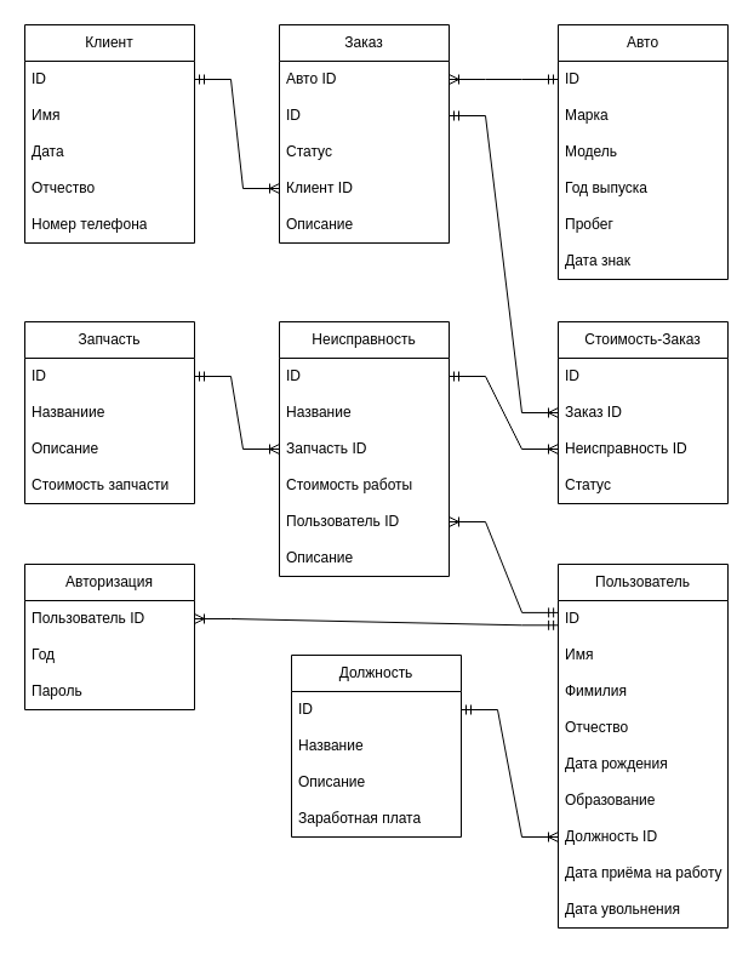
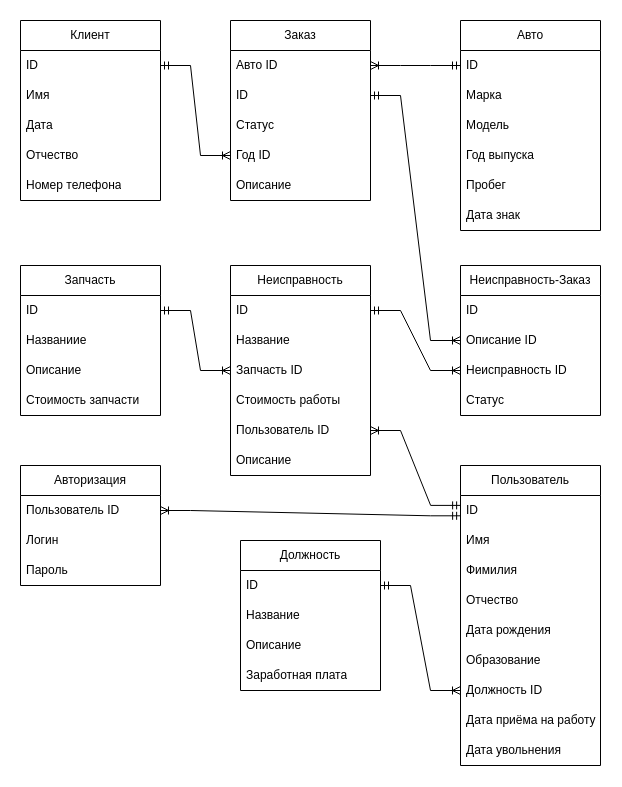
  <mxCell id="0" />
  <mxCell id="1" parent="0" />
  <mxCell id="2" value="Авторизация" style="swimlane;fontStyle=0;childLayout=stackLayout;horizontal=1;startSize=30;horizontalStack=0;resizeParent=1;resizeParentMax=0;resizeLast=0;collapsible=1;marginBottom=0;whiteSpace=wrap;html=1;" parent="1" vertex="1"><mxGeometry x="20" y="465" width="140" height="120" as="geometry" /></mxCell>
  <mxCell id="3" value="Пользователь ID" style="text;strokeColor=none;fillColor=none;align=left;verticalAlign=middle;spacingLeft=4;spacingRight=4;overflow=hidden;points=[[0,0.5],[1,0.5]];portConstraint=eastwest;rotatable=0;whiteSpace=wrap;html=1;" parent="2" vertex="1"><mxGeometry y="30" width="140" height="30" as="geometry" /></mxCell>
- <mxCell id="4" value="Год" style="text;strokeColor=none;fillColor=none;align=left;verticalAlign=middle;spacingLeft=4;spacingRight=4;overflow=hidden;points=[[0,0.5],[1,0.5]];portConstraint=eastwest;rotatable=0;whiteSpace=wrap;html=1;" parent="2" vertex="1"><mxGeometry y="60" width="140" height="30" as="geometry" /></mxCell>
+ <mxCell id="4" value="Логин" style="text;strokeColor=none;fillColor=none;align=left;verticalAlign=middle;spacingLeft=4;spacingRight=4;overflow=hidden;points=[[0,0.5],[1,0.5]];portConstraint=eastwest;rotatable=0;whiteSpace=wrap;html=1;" parent="2" vertex="1"><mxGeometry y="60" width="140" height="30" as="geometry" /></mxCell>
  <mxCell id="5" value="Пароль" style="text;strokeColor=none;fillColor=none;align=left;verticalAlign=middle;spacingLeft=4;spacingRight=4;overflow=hidden;points=[[0,0.5],[1,0.5]];portConstraint=eastwest;rotatable=0;whiteSpace=wrap;html=1;" parent="2" vertex="1"><mxGeometry y="90" width="140" height="30" as="geometry" /></mxCell>
  <mxCell id="6" value="Пользователь" style="swimlane;fontStyle=0;childLayout=stackLayout;horizontal=1;startSize=30;horizontalStack=0;resizeParent=1;resizeParentMax=0;resizeLast=0;collapsible=1;marginBottom=0;whiteSpace=wrap;html=1;" parent="1" vertex="1"><mxGeometry x="460" y="465" width="140" height="300" as="geometry" /></mxCell>
  <mxCell id="7" value="ID" style="text;strokeColor=none;fillColor=none;align=left;verticalAlign=middle;spacingLeft=4;spacingRight=4;overflow=hidden;points=[[0,0.5],[1,0.5]];portConstraint=eastwest;rotatable=0;whiteSpace=wrap;html=1;" parent="6" vertex="1"><mxGeometry y="30" width="140" height="30" as="geometry" /></mxCell>
  <mxCell id="8" value="Имя" style="text;strokeColor=none;fillColor=none;align=left;verticalAlign=middle;spacingLeft=4;spacingRight=4;overflow=hidden;points=[[0,0.5],[1,0.5]];portConstraint=eastwest;rotatable=0;whiteSpace=wrap;html=1;" parent="6" vertex="1"><mxGeometry y="60" width="140" height="30" as="geometry" /></mxCell>
  <mxCell id="9" value="Фимилия" style="text;strokeColor=none;fillColor=none;align=left;verticalAlign=middle;spacingLeft=4;spacingRight=4;overflow=hidden;points=[[0,0.5],[1,0.5]];portConstraint=eastwest;rotatable=0;whiteSpace=wrap;html=1;" parent="6" vertex="1"><mxGeometry y="90" width="140" height="30" as="geometry" /></mxCell>
  <mxCell id="10" value="Отчество" style="text;strokeColor=none;fillColor=none;align=left;verticalAlign=middle;spacingLeft=4;spacingRight=4;overflow=hidden;points=[[0,0.5],[1,0.5]];portConstraint=eastwest;rotatable=0;whiteSpace=wrap;html=1;" parent="6" vertex="1"><mxGeometry y="120" width="140" height="30" as="geometry" /></mxCell>
  <mxCell id="11" value="Дата рождения" style="text;strokeColor=none;fillColor=none;align=left;verticalAlign=middle;spacingLeft=4;spacingRight=4;overflow=hidden;points=[[0,0.5],[1,0.5]];portConstraint=eastwest;rotatable=0;whiteSpace=wrap;html=1;" parent="6" vertex="1"><mxGeometry y="150" width="140" height="30" as="geometry" /></mxCell>
  <mxCell id="12" value="Образование" style="text;strokeColor=none;fillColor=none;align=left;verticalAlign=middle;spacingLeft=4;spacingRight=4;overflow=hidden;points=[[0,0.5],[1,0.5]];portConstraint=eastwest;rotatable=0;whiteSpace=wrap;html=1;" parent="6" vertex="1"><mxGeometry y="180" width="140" height="30" as="geometry" /></mxCell>
  <mxCell id="13" value="Должность ID" style="text;strokeColor=none;fillColor=none;align=left;verticalAlign=middle;spacingLeft=4;spacingRight=4;overflow=hidden;points=[[0,0.5],[1,0.5]];portConstraint=eastwest;rotatable=0;whiteSpace=wrap;html=1;" parent="6" vertex="1"><mxGeometry y="210" width="140" height="30" as="geometry" /></mxCell>
  <mxCell id="14" value="Дата приёма на работу" style="text;strokeColor=none;fillColor=none;align=left;verticalAlign=middle;spacingLeft=4;spacingRight=4;overflow=hidden;points=[[0,0.5],[1,0.5]];portConstraint=eastwest;rotatable=0;whiteSpace=wrap;html=1;" parent="6" vertex="1"><mxGeometry y="240" width="140" height="30" as="geometry" /></mxCell>
  <mxCell id="15" value="Дата увольнения" style="text;strokeColor=none;fillColor=none;align=left;verticalAlign=middle;spacingLeft=4;spacingRight=4;overflow=hidden;points=[[0,0.5],[1,0.5]];portConstraint=eastwest;rotatable=0;whiteSpace=wrap;html=1;" parent="6" vertex="1"><mxGeometry y="270" width="140" height="30" as="geometry" /></mxCell>
  <mxCell id="16" value="Должность" style="swimlane;fontStyle=0;childLayout=stackLayout;horizontal=1;startSize=30;horizontalStack=0;resizeParent=1;resizeParentMax=0;resizeLast=0;collapsible=1;marginBottom=0;whiteSpace=wrap;html=1;" parent="1" vertex="1"><mxGeometry x="240" y="540" width="140" height="150" as="geometry" /></mxCell>
  <mxCell id="17" value="ID" style="text;strokeColor=none;fillColor=none;align=left;verticalAlign=middle;spacingLeft=4;spacingRight=4;overflow=hidden;points=[[0,0.5],[1,0.5]];portConstraint=eastwest;rotatable=0;whiteSpace=wrap;html=1;" parent="16" vertex="1"><mxGeometry y="30" width="140" height="30" as="geometry" /></mxCell>
  <mxCell id="18" value="Название" style="text;strokeColor=none;fillColor=none;align=left;verticalAlign=middle;spacingLeft=4;spacingRight=4;overflow=hidden;points=[[0,0.5],[1,0.5]];portConstraint=eastwest;rotatable=0;whiteSpace=wrap;html=1;" parent="16" vertex="1"><mxGeometry y="60" width="140" height="30" as="geometry" /></mxCell>
  <mxCell id="19" value="Описание" style="text;strokeColor=none;fillColor=none;align=left;verticalAlign=middle;spacingLeft=4;spacingRight=4;overflow=hidden;points=[[0,0.5],[1,0.5]];portConstraint=eastwest;rotatable=0;whiteSpace=wrap;html=1;" parent="16" vertex="1"><mxGeometry y="90" width="140" height="30" as="geometry" /></mxCell>
  <mxCell id="20" value="Заработная плата" style="text;strokeColor=none;fillColor=none;align=left;verticalAlign=middle;spacingLeft=4;spacingRight=4;overflow=hidden;points=[[0,0.5],[1,0.5]];portConstraint=eastwest;rotatable=0;whiteSpace=wrap;html=1;" parent="16" vertex="1"><mxGeometry y="120" width="140" height="30" as="geometry" /></mxCell>
  <mxCell id="21" value="Заказ" style="swimlane;fontStyle=0;childLayout=stackLayout;horizontal=1;startSize=30;horizontalStack=0;resizeParent=1;resizeParentMax=0;resizeLast=0;collapsible=1;marginBottom=0;whiteSpace=wrap;html=1;" parent="1" vertex="1"><mxGeometry x="230" y="20" width="140" height="180" as="geometry" /></mxCell>
  <mxCell id="22" value="Авто ID" style="text;strokeColor=none;fillColor=none;align=left;verticalAlign=middle;spacingLeft=4;spacingRight=4;overflow=hidden;points=[[0,0.5],[1,0.5]];portConstraint=eastwest;rotatable=0;whiteSpace=wrap;html=1;" parent="21" vertex="1"><mxGeometry y="30" width="140" height="30" as="geometry" /></mxCell>
  <mxCell id="23" value="ID" style="text;strokeColor=none;fillColor=none;align=left;verticalAlign=middle;spacingLeft=4;spacingRight=4;overflow=hidden;points=[[0,0.5],[1,0.5]];portConstraint=eastwest;rotatable=0;whiteSpace=wrap;html=1;" parent="21" vertex="1"><mxGeometry y="60" width="140" height="30" as="geometry" /></mxCell>
  <mxCell id="24" value="Статус" style="text;strokeColor=none;fillColor=none;align=left;verticalAlign=middle;spacingLeft=4;spacingRight=4;overflow=hidden;points=[[0,0.5],[1,0.5]];portConstraint=eastwest;rotatable=0;whiteSpace=wrap;html=1;" parent="21" vertex="1"><mxGeometry y="90" width="140" height="30" as="geometry" /></mxCell>
- <mxCell id="25" value="Клиент ID" style="text;strokeColor=none;fillColor=none;align=left;verticalAlign=middle;spacingLeft=4;spacingRight=4;overflow=hidden;points=[[0,0.5],[1,0.5]];portConstraint=eastwest;rotatable=0;whiteSpace=wrap;html=1;" parent="21" vertex="1"><mxGeometry y="120" width="140" height="30" as="geometry" /></mxCell>
+ <mxCell id="25" value="Год ID" style="text;strokeColor=none;fillColor=none;align=left;verticalAlign=middle;spacingLeft=4;spacingRight=4;overflow=hidden;points=[[0,0.5],[1,0.5]];portConstraint=eastwest;rotatable=0;whiteSpace=wrap;html=1;" parent="21" vertex="1"><mxGeometry y="120" width="140" height="30" as="geometry" /></mxCell>
  <mxCell id="26" value="Описание" style="text;strokeColor=none;fillColor=none;align=left;verticalAlign=middle;spacingLeft=4;spacingRight=4;overflow=hidden;points=[[0,0.5],[1,0.5]];portConstraint=eastwest;rotatable=0;whiteSpace=wrap;html=1;" parent="21" vertex="1"><mxGeometry y="150" width="140" height="30" as="geometry" /></mxCell>
  <mxCell id="27" value="Клиент" style="swimlane;fontStyle=0;childLayout=stackLayout;horizontal=1;startSize=30;horizontalStack=0;resizeParent=1;resizeParentMax=0;resizeLast=0;collapsible=1;marginBottom=0;whiteSpace=wrap;html=1;" parent="1" vertex="1"><mxGeometry x="20" y="20" width="140" height="180" as="geometry" /></mxCell>
  <mxCell id="28" value="ID" style="text;strokeColor=none;fillColor=none;align=left;verticalAlign=middle;spacingLeft=4;spacingRight=4;overflow=hidden;points=[[0,0.5],[1,0.5]];portConstraint=eastwest;rotatable=0;whiteSpace=wrap;html=1;" parent="27" vertex="1"><mxGeometry y="30" width="140" height="30" as="geometry" /></mxCell>
  <mxCell id="29" value="Имя" style="text;strokeColor=none;fillColor=none;align=left;verticalAlign=middle;spacingLeft=4;spacingRight=4;overflow=hidden;points=[[0,0.5],[1,0.5]];portConstraint=eastwest;rotatable=0;whiteSpace=wrap;html=1;" parent="27" vertex="1"><mxGeometry y="60" width="140" height="30" as="geometry" /></mxCell>
  <mxCell id="30" value="Дата" style="text;strokeColor=none;fillColor=none;align=left;verticalAlign=middle;spacingLeft=4;spacingRight=4;overflow=hidden;points=[[0,0.5],[1,0.5]];portConstraint=eastwest;rotatable=0;whiteSpace=wrap;html=1;" parent="27" vertex="1"><mxGeometry y="90" width="140" height="30" as="geometry" /></mxCell>
  <mxCell id="31" value="Отчество" style="text;strokeColor=none;fillColor=none;align=left;verticalAlign=middle;spacingLeft=4;spacingRight=4;overflow=hidden;points=[[0,0.5],[1,0.5]];portConstraint=eastwest;rotatable=0;whiteSpace=wrap;html=1;" parent="27" vertex="1"><mxGeometry y="120" width="140" height="30" as="geometry" /></mxCell>
  <mxCell id="32" value="Номер телефона" style="text;strokeColor=none;fillColor=none;align=left;verticalAlign=middle;spacingLeft=4;spacingRight=4;overflow=hidden;points=[[0,0.5],[1,0.5]];portConstraint=eastwest;rotatable=0;whiteSpace=wrap;html=1;" parent="27" vertex="1"><mxGeometry y="150" width="140" height="30" as="geometry" /></mxCell>
  <mxCell id="33" value="Запчасть" style="swimlane;fontStyle=0;childLayout=stackLayout;horizontal=1;startSize=30;horizontalStack=0;resizeParent=1;resizeParentMax=0;resizeLast=0;collapsible=1;marginBottom=0;whiteSpace=wrap;html=1;" parent="1" vertex="1"><mxGeometry x="20" y="265" width="140" height="150" as="geometry" /></mxCell>
  <mxCell id="34" value="ID" style="text;strokeColor=none;fillColor=none;align=left;verticalAlign=middle;spacingLeft=4;spacingRight=4;overflow=hidden;points=[[0,0.5],[1,0.5]];portConstraint=eastwest;rotatable=0;whiteSpace=wrap;html=1;" parent="33" vertex="1"><mxGeometry y="30" width="140" height="30" as="geometry" /></mxCell>
  <mxCell id="35" value="Названиие" style="text;strokeColor=none;fillColor=none;align=left;verticalAlign=middle;spacingLeft=4;spacingRight=4;overflow=hidden;points=[[0,0.5],[1,0.5]];portConstraint=eastwest;rotatable=0;whiteSpace=wrap;html=1;" parent="33" vertex="1"><mxGeometry y="60" width="140" height="30" as="geometry" /></mxCell>
  <mxCell id="36" value="Описание" style="text;strokeColor=none;fillColor=none;align=left;verticalAlign=middle;spacingLeft=4;spacingRight=4;overflow=hidden;points=[[0,0.5],[1,0.5]];portConstraint=eastwest;rotatable=0;whiteSpace=wrap;html=1;" parent="33" vertex="1"><mxGeometry y="90" width="140" height="30" as="geometry" /></mxCell>
  <mxCell id="37" value="Стоимость запчасти" style="text;strokeColor=none;fillColor=none;align=left;verticalAlign=middle;spacingLeft=4;spacingRight=4;overflow=hidden;points=[[0,0.5],[1,0.5]];portConstraint=eastwest;rotatable=0;whiteSpace=wrap;html=1;" parent="33" vertex="1"><mxGeometry y="120" width="140" height="30" as="geometry" /></mxCell>
  <mxCell id="38" value="Авто" style="swimlane;fontStyle=0;childLayout=stackLayout;horizontal=1;startSize=30;horizontalStack=0;resizeParent=1;resizeParentMax=0;resizeLast=0;collapsible=1;marginBottom=0;whiteSpace=wrap;html=1;" parent="1" vertex="1"><mxGeometry x="460" y="20" width="140" height="210" as="geometry" /></mxCell>
  <mxCell id="39" value="ID" style="text;strokeColor=none;fillColor=none;align=left;verticalAlign=middle;spacingLeft=4;spacingRight=4;overflow=hidden;points=[[0,0.5],[1,0.5]];portConstraint=eastwest;rotatable=0;whiteSpace=wrap;html=1;" parent="38" vertex="1"><mxGeometry y="30" width="140" height="30" as="geometry" /></mxCell>
  <mxCell id="40" value="Марка" style="text;strokeColor=none;fillColor=none;align=left;verticalAlign=middle;spacingLeft=4;spacingRight=4;overflow=hidden;points=[[0,0.5],[1,0.5]];portConstraint=eastwest;rotatable=0;whiteSpace=wrap;html=1;" parent="38" vertex="1"><mxGeometry y="60" width="140" height="30" as="geometry" /></mxCell>
  <mxCell id="41" value="Модель" style="text;strokeColor=none;fillColor=none;align=left;verticalAlign=middle;spacingLeft=4;spacingRight=4;overflow=hidden;points=[[0,0.5],[1,0.5]];portConstraint=eastwest;rotatable=0;whiteSpace=wrap;html=1;" parent="38" vertex="1"><mxGeometry y="90" width="140" height="30" as="geometry" /></mxCell>
  <mxCell id="42" value="Год выпуска" style="text;strokeColor=none;fillColor=none;align=left;verticalAlign=middle;spacingLeft=4;spacingRight=4;overflow=hidden;points=[[0,0.5],[1,0.5]];portConstraint=eastwest;rotatable=0;whiteSpace=wrap;html=1;" parent="38" vertex="1"><mxGeometry y="120" width="140" height="30" as="geometry" /></mxCell>
  <mxCell id="43" value="Пробег" style="text;strokeColor=none;fillColor=none;align=left;verticalAlign=middle;spacingLeft=4;spacingRight=4;overflow=hidden;points=[[0,0.5],[1,0.5]];portConstraint=eastwest;rotatable=0;whiteSpace=wrap;html=1;" parent="38" vertex="1"><mxGeometry y="150" width="140" height="30" as="geometry" /></mxCell>
  <mxCell id="44" value="Дата знак" style="text;strokeColor=none;fillColor=none;align=left;verticalAlign=middle;spacingLeft=4;spacingRight=4;overflow=hidden;points=[[0,0.5],[1,0.5]];portConstraint=eastwest;rotatable=0;whiteSpace=wrap;html=1;" parent="38" vertex="1"><mxGeometry y="180" width="140" height="30" as="geometry" /></mxCell>
  <mxCell id="45" value="Неисправность" style="swimlane;fontStyle=0;childLayout=stackLayout;horizontal=1;startSize=30;horizontalStack=0;resizeParent=1;resizeParentMax=0;resizeLast=0;collapsible=1;marginBottom=0;whiteSpace=wrap;html=1;" parent="1" vertex="1"><mxGeometry x="230" y="265" width="140" height="210" as="geometry" /></mxCell>
  <mxCell id="46" value="ID" style="text;strokeColor=none;fillColor=none;align=left;verticalAlign=middle;spacingLeft=4;spacingRight=4;overflow=hidden;points=[[0,0.5],[1,0.5]];portConstraint=eastwest;rotatable=0;whiteSpace=wrap;html=1;" parent="45" vertex="1"><mxGeometry y="30" width="140" height="30" as="geometry" /></mxCell>
  <mxCell id="47" value="Название" style="text;strokeColor=none;fillColor=none;align=left;verticalAlign=middle;spacingLeft=4;spacingRight=4;overflow=hidden;points=[[0,0.5],[1,0.5]];portConstraint=eastwest;rotatable=0;whiteSpace=wrap;html=1;" parent="45" vertex="1"><mxGeometry y="60" width="140" height="30" as="geometry" /></mxCell>
  <mxCell id="48" value="Запчасть ID" style="text;strokeColor=none;fillColor=none;align=left;verticalAlign=middle;spacingLeft=4;spacingRight=4;overflow=hidden;points=[[0,0.5],[1,0.5]];portConstraint=eastwest;rotatable=0;whiteSpace=wrap;html=1;" parent="45" vertex="1"><mxGeometry y="90" width="140" height="30" as="geometry" /></mxCell>
  <mxCell id="49" value="Стоимость работы" style="text;strokeColor=none;fillColor=none;align=left;verticalAlign=middle;spacingLeft=4;spacingRight=4;overflow=hidden;points=[[0,0.5],[1,0.5]];portConstraint=eastwest;rotatable=0;whiteSpace=wrap;html=1;" parent="45" vertex="1"><mxGeometry y="120" width="140" height="30" as="geometry" /></mxCell>
  <mxCell id="50" value="Пользователь ID" style="text;strokeColor=none;fillColor=none;align=left;verticalAlign=middle;spacingLeft=4;spacingRight=4;overflow=hidden;points=[[0,0.5],[1,0.5]];portConstraint=eastwest;rotatable=0;whiteSpace=wrap;html=1;" parent="45" vertex="1"><mxGeometry y="150" width="140" height="30" as="geometry" /></mxCell>
  <mxCell id="51" value="Описание" style="text;strokeColor=none;fillColor=none;align=left;verticalAlign=middle;spacingLeft=4;spacingRight=4;overflow=hidden;points=[[0,0.5],[1,0.5]];portConstraint=eastwest;rotatable=0;whiteSpace=wrap;html=1;" parent="45" vertex="1"><mxGeometry y="180" width="140" height="30" as="geometry" /></mxCell>
- <mxCell id="52" value="Стоимость-Заказ" style="swimlane;fontStyle=0;childLayout=stackLayout;horizontal=1;startSize=30;horizontalStack=0;resizeParent=1;resizeParentMax=0;resizeLast=0;collapsible=1;marginBottom=0;whiteSpace=wrap;html=1;" parent="1" vertex="1"><mxGeometry x="460" y="265" width="140" height="150" as="geometry" /></mxCell>
+ <mxCell id="52" value="Неисправность-Заказ" style="swimlane;fontStyle=0;childLayout=stackLayout;horizontal=1;startSize=30;horizontalStack=0;resizeParent=1;resizeParentMax=0;resizeLast=0;collapsible=1;marginBottom=0;whiteSpace=wrap;html=1;" parent="1" vertex="1"><mxGeometry x="460" y="265" width="140" height="150" as="geometry" /></mxCell>
  <mxCell id="53" value="ID" style="text;strokeColor=none;fillColor=none;align=left;verticalAlign=middle;spacingLeft=4;spacingRight=4;overflow=hidden;points=[[0,0.5],[1,0.5]];portConstraint=eastwest;rotatable=0;whiteSpace=wrap;html=1;" parent="52" vertex="1"><mxGeometry y="30" width="140" height="30" as="geometry" /></mxCell>
- <mxCell id="54" value="Заказ ID" style="text;strokeColor=none;fillColor=none;align=left;verticalAlign=middle;spacingLeft=4;spacingRight=4;overflow=hidden;points=[[0,0.5],[1,0.5]];portConstraint=eastwest;rotatable=0;whiteSpace=wrap;html=1;" parent="52" vertex="1"><mxGeometry y="60" width="140" height="30" as="geometry" /></mxCell>
+ <mxCell id="54" value="Описание ID" style="text;strokeColor=none;fillColor=none;align=left;verticalAlign=middle;spacingLeft=4;spacingRight=4;overflow=hidden;points=[[0,0.5],[1,0.5]];portConstraint=eastwest;rotatable=0;whiteSpace=wrap;html=1;" parent="52" vertex="1"><mxGeometry y="60" width="140" height="30" as="geometry" /></mxCell>
  <mxCell id="55" value="Неисправность ID" style="text;strokeColor=none;fillColor=none;align=left;verticalAlign=middle;spacingLeft=4;spacingRight=4;overflow=hidden;points=[[0,0.5],[1,0.5]];portConstraint=eastwest;rotatable=0;whiteSpace=wrap;html=1;" parent="52" vertex="1"><mxGeometry y="90" width="140" height="30" as="geometry" /></mxCell>
  <mxCell id="56" value="Статус" style="text;strokeColor=none;fillColor=none;align=left;verticalAlign=middle;spacingLeft=4;spacingRight=4;overflow=hidden;points=[[0,0.5],[1,0.5]];portConstraint=eastwest;rotatable=0;whiteSpace=wrap;html=1;" parent="52" vertex="1"><mxGeometry y="120" width="140" height="30" as="geometry" /></mxCell>
  <mxCell id="57" value="" style="edgeStyle=entityRelationEdgeStyle;fontSize=12;html=1;endArrow=ERoneToMany;startArrow=ERmandOne;rounded=0;entryX=1;entryY=0.5;entryDx=0;entryDy=0;exitX=0.001;exitY=0.677;exitDx=0;exitDy=0;exitPerimeter=0;" parent="1" source="7" target="3" edge="1"><mxGeometry width="100" height="100" relative="1" as="geometry"><mxPoint x="360" y="525" as="sourcePoint" /><mxPoint x="510" y="655" as="targetPoint" /><Array as="points"><mxPoint x="400" y="525" /><mxPoint x="320" y="525" /><mxPoint x="280" y="505" /><mxPoint x="360" y="515" /></Array></mxGeometry></mxCell>
  <mxCell id="58" value="" style="edgeStyle=entityRelationEdgeStyle;fontSize=12;html=1;endArrow=ERoneToMany;startArrow=ERmandOne;rounded=0;entryX=0;entryY=0.5;entryDx=0;entryDy=0;exitX=1;exitY=0.5;exitDx=0;exitDy=0;" parent="1" source="17" target="13" edge="1"><mxGeometry width="100" height="100" relative="1" as="geometry"><mxPoint x="340" y="845" as="sourcePoint" /><mxPoint x="420" y="855" as="targetPoint" /></mxGeometry></mxCell>
  <mxCell id="59" value="" style="edgeStyle=entityRelationEdgeStyle;fontSize=12;html=1;endArrow=ERoneToMany;startArrow=ERmandOne;rounded=0;entryX=1;entryY=0.5;entryDx=0;entryDy=0;exitX=0;exitY=0.5;exitDx=0;exitDy=0;" parent="1" source="39" target="22" edge="1"><mxGeometry width="100" height="100" relative="1" as="geometry"><mxPoint x="340" y="845" as="sourcePoint" /><mxPoint x="440" y="745" as="targetPoint" /></mxGeometry></mxCell>
  <mxCell id="60" value="" style="edgeStyle=entityRelationEdgeStyle;fontSize=12;html=1;endArrow=ERoneToMany;startArrow=ERmandOne;rounded=0;entryX=0;entryY=0.5;entryDx=0;entryDy=0;exitX=1;exitY=0.5;exitDx=0;exitDy=0;" parent="1" source="28" target="25" edge="1"><mxGeometry width="100" height="100" relative="1" as="geometry"><mxPoint x="340" y="765" as="sourcePoint" /><mxPoint x="440" y="665" as="targetPoint" /></mxGeometry></mxCell>
  <mxCell id="61" value="" style="edgeStyle=entityRelationEdgeStyle;fontSize=12;html=1;endArrow=ERoneToMany;startArrow=ERmandOne;rounded=0;entryX=0;entryY=0.5;entryDx=0;entryDy=0;exitX=1;exitY=0.5;exitDx=0;exitDy=0;" parent="1" source="23" target="54" edge="1"><mxGeometry width="100" height="100" relative="1" as="geometry"><mxPoint x="340" y="535" as="sourcePoint" /><mxPoint x="440" y="435" as="targetPoint" /></mxGeometry></mxCell>
  <mxCell id="62" value="" style="edgeStyle=entityRelationEdgeStyle;fontSize=12;html=1;endArrow=ERoneToMany;startArrow=ERmandOne;rounded=0;entryX=0;entryY=0.5;entryDx=0;entryDy=0;exitX=1;exitY=0.5;exitDx=0;exitDy=0;" parent="1" source="46" target="55" edge="1"><mxGeometry width="100" height="100" relative="1" as="geometry"><mxPoint x="340" y="535" as="sourcePoint" /><mxPoint x="440" y="435" as="targetPoint" /></mxGeometry></mxCell>
  <mxCell id="63" value="" style="edgeStyle=entityRelationEdgeStyle;fontSize=12;html=1;endArrow=ERoneToMany;startArrow=ERmandOne;rounded=0;entryX=0;entryY=0.5;entryDx=0;entryDy=0;exitX=1;exitY=0.5;exitDx=0;exitDy=0;" parent="1" source="34" target="48" edge="1"><mxGeometry width="100" height="100" relative="1" as="geometry"><mxPoint x="340" y="475" as="sourcePoint" /><mxPoint x="440" y="375" as="targetPoint" /></mxGeometry></mxCell>
  <mxCell id="64" value="" style="edgeStyle=entityRelationEdgeStyle;fontSize=12;html=1;endArrow=ERoneToMany;startArrow=ERmandOne;rounded=0;entryX=1;entryY=0.5;entryDx=0;entryDy=0;exitX=0.001;exitY=0.33;exitDx=0;exitDy=0;exitPerimeter=0;" parent="1" source="7" target="50" edge="1"><mxGeometry width="100" height="100" relative="1" as="geometry"><mxPoint x="440" y="485" as="sourcePoint" /><mxPoint x="310" y="555" as="targetPoint" /></mxGeometry></mxCell>
